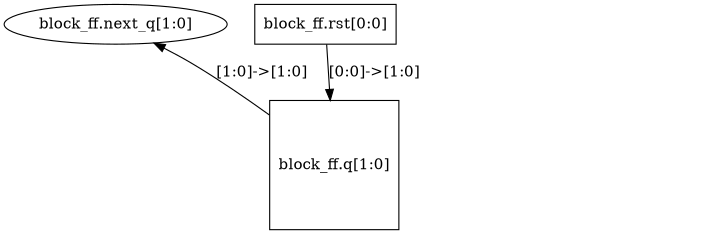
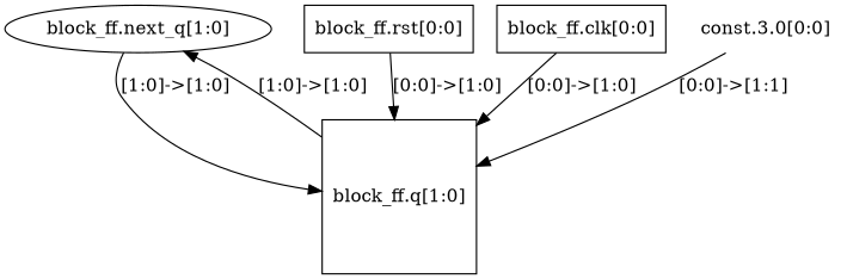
  digraph {
    node [shape=rectangle]
    n1 [label="block_ff.next_q[1:0]" shape=ellipse]
    n2 [label="block_ff.q[1:0]" shape=square]
    n3 [label="block_ff.rst[0:0]"]
+   n4 [label="block_ff.clk[0:0]"]
+   n5 [label="const.3.0[0:0]" shape=none]
+   n1 -> n2 [label="[1:0]->[1:0]"]
    n2 -> n1 [label="[1:0]->[1:0]"]
    n3 -> n2 [label="[0:0]->[1:0]"]
+   n4 -> n2 [label="[0:0]->[1:0]"]
+   n5 -> n2 [label="[0:0]->[1:1]"]
  }
